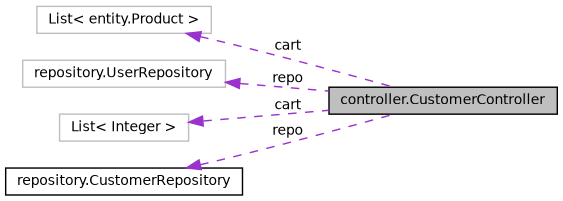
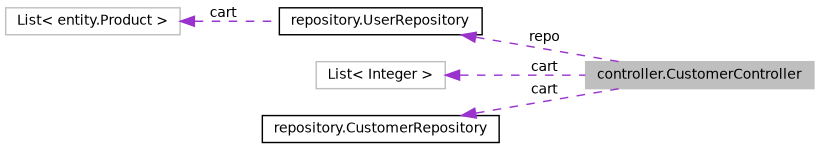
  digraph {
    rankdir=LR
    node [color=black fillcolor=white fontname=Helvetica fontsize=10 shape=record style=filled]
    edge [color=darkorchid3 dir=back fontname=Helvetica fontsize=10 labelfontname=Helvetica labelfontsize=10 style=dashed]
-   n1 [fillcolor=grey75 fontcolor=black height=0.2 label="controller.CustomerController" width=0.4]
+   n1 [color=grey75 fillcolor=grey75 fontcolor=black height=0.2 label="controller.CustomerController" width=0.4]
    n2 [color=grey75 height=0.2 label="List\< entity.Product \>" width=0.4]
-   n3 [color=grey75 height=0.2 label="repository.UserRepository" width=0.4]
+   n3 [height=0.2 label="repository.UserRepository" width=0.4]
    n4 [color=grey75 height=0.2 label="List\< Integer \>" width=0.4]
    n5 [height=0.2 label="repository.CustomerRepository" width=0.4]
-   n2 -> n1 [label=" cart"]
+   n2 -> n3 [label=" cart"]
    n3 -> n1 [label=" repo"]
    n4 -> n1 [label=" cart"]
-   n5 -> n1 [label=" repo"]
+   n5 -> n1 [label=" cart"]
  }
